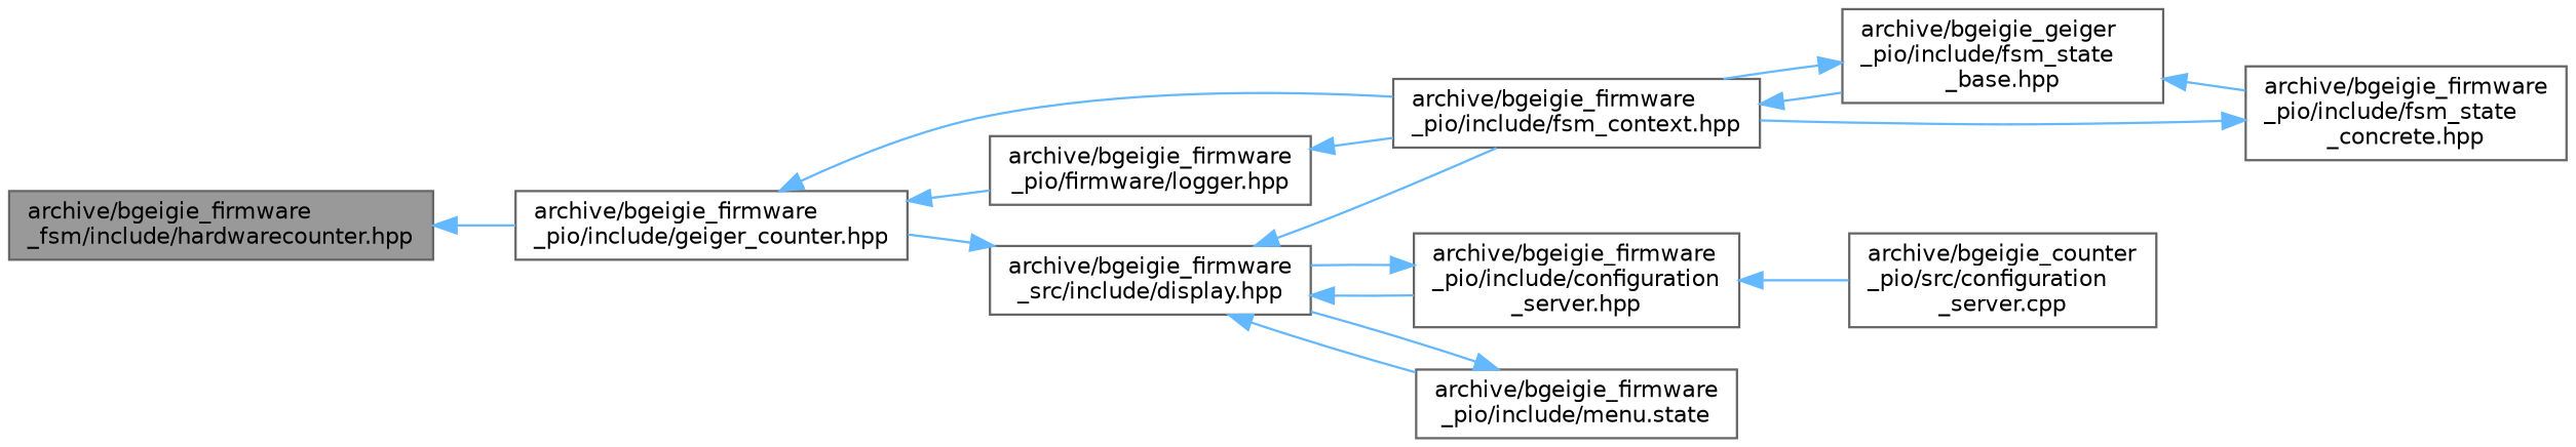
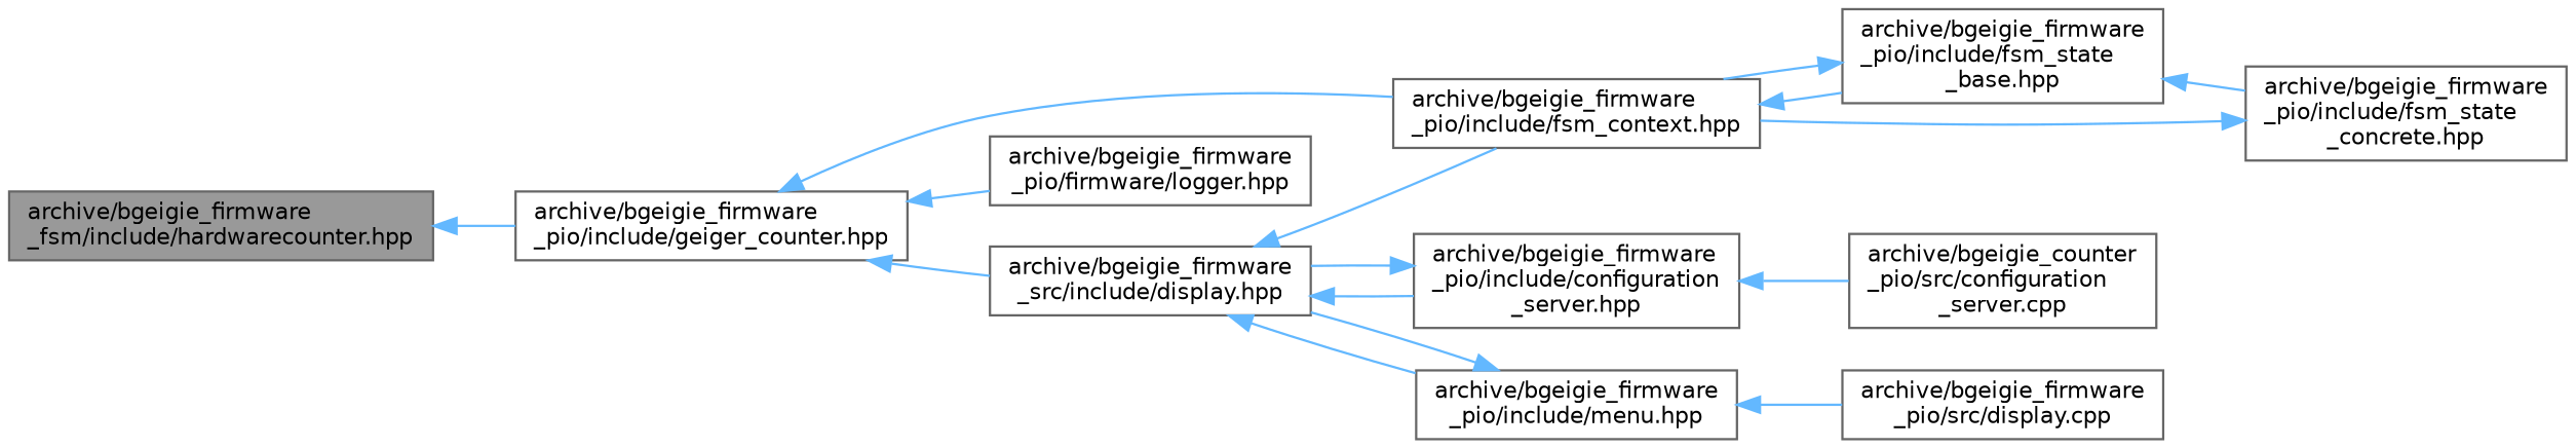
  digraph {
    rankdir=LR
    node [color=grey40 fillcolor=white fontname=Helvetica fontsize=10 shape=box style=filled]
    edge [color=steelblue1 dir=back fontname=Helvetica fontsize=10 labelfontname=Helvetica labelfontsize=10 style=solid]
    n1 [color=gray40 fillcolor=grey60 fontcolor=black height=0.2 label="archive/bgeigie_firmware\l_fsm/include/hardwarecounter.hpp" width=0.4]
    n2 [height=0.2 label="archive/bgeigie_firmware\l_pio/include/geiger_counter.hpp" width=0.4]
    n3 [height=0.2 label="archive/bgeigie_firmware\l_src/include/display.hpp" width=0.4]
    n4 [height=0.2 label="archive/bgeigie_firmware\l_pio/include/fsm_context.hpp" width=0.4]
    n5 [height=0.2 label="archive/bgeigie_firmware\l_pio/firmware/logger.hpp" width=0.4]
    n6 [height=0.2 label="archive/bgeigie_firmware\l_pio/include/configuration\l_server.hpp" width=0.4]
-   n7 [height=0.2 label="archive/bgeigie_firmware\l_pio/include/menu.state" width=0.4]
-   n8 [height=0.2 label="archive/bgeigie_geiger\l_pio/include/fsm_state\l_base.hpp" width=0.4]
+   n7 [height=0.2 label="archive/bgeigie_firmware\l_pio/include/menu.hpp" width=0.4]
+   n8 [height=0.2 label="archive/bgeigie_firmware\l_pio/include/fsm_state\l_base.hpp" width=0.4]
    n9 [height=0.2 label="archive/bgeigie_counter\l_pio/src/configuration\l_server.cpp" width=0.4]
+   n10 [height=0.2 label="archive/bgeigie_firmware\l_pio/src/display.cpp" width=0.4]
    n11 [height=0.2 label="archive/bgeigie_firmware\l_pio/include/fsm_state\l_concrete.hpp" width=0.4]
    n1 -> n2
-   n3 -> n2
+   n2 -> n3
    n2 -> n4
    n2 -> n5
    n3 -> n4
    n3 -> n6
    n3 -> n7
    n4 -> n8
-   n5 -> n4
    n6 -> n3
    n6 -> n9
    n7 -> n3
+   n7 -> n10
    n8 -> n4
    n8 -> n11
    n11 -> n4
  }
